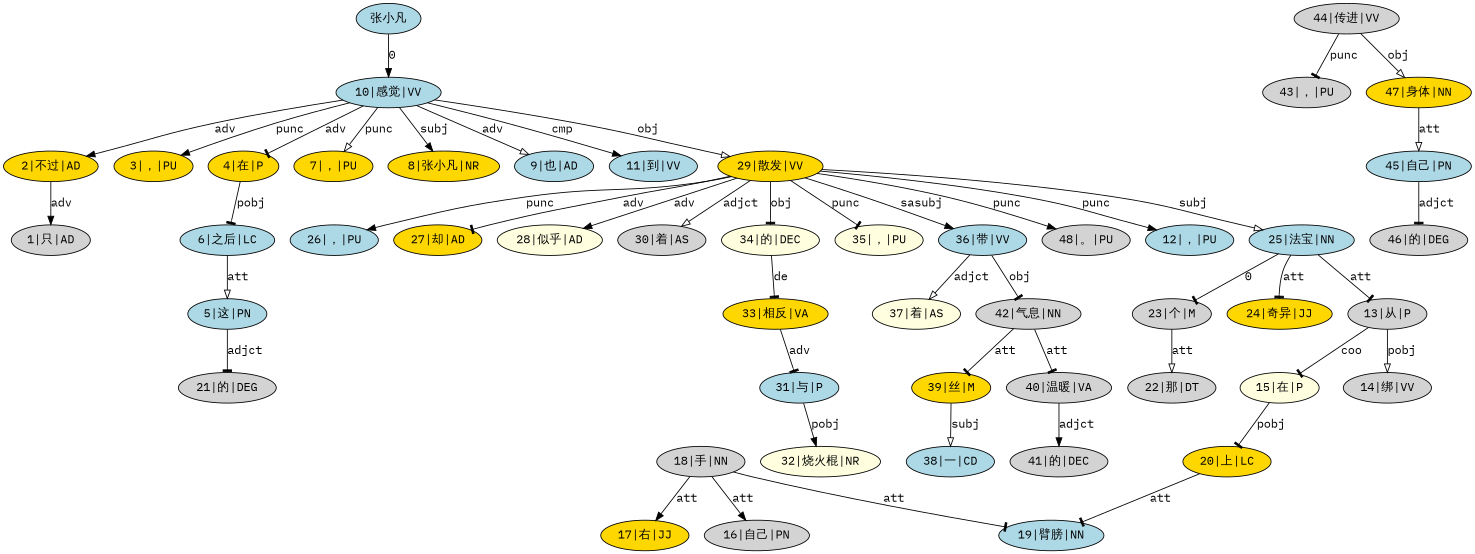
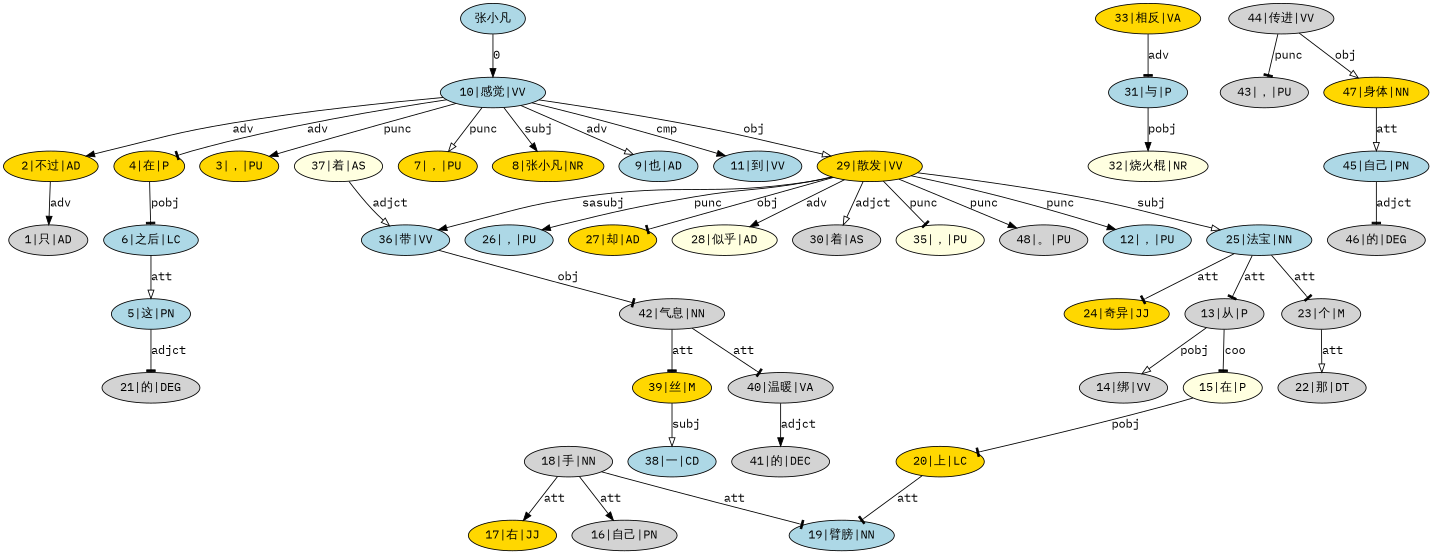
  digraph {
    fontname="IBM Plex Mono"
    node [fillcolor=lightgrey fontname="IBM Plex Mono" style=filled]
    edge [arrowhead=tee fontname="IBM Plex Mono"]
    "10|感觉|VV" [fillcolor=lightblue]
    "2|不过|AD" [fillcolor=gold]
    "3|，|PU" [fillcolor=gold]
    "4|在|P" [fillcolor=gold]
    "7|，|PU" [fillcolor=gold]
    "8|张小凡|NR" [fillcolor=gold]
    "9|也|AD" [fillcolor=lightblue]
    "11|到|VV" [fillcolor=lightblue]
    "29|散发|VV" [fillcolor=gold]
    n10 [fillcolor=lightblue label="张小凡"]
    "1|只|AD"
    "6|之后|LC" [fillcolor=lightblue]
    "5|这|PN" [fillcolor=lightblue]
    "21|的|DEG"
    "12|，|PU" [fillcolor=lightblue]
    "25|法宝|NN" [fillcolor=lightblue]
    "26|，|PU" [fillcolor=lightblue]
    "27|却|AD" [fillcolor=gold]
    "28|似乎|AD" [fillcolor=lightyellow]
    "30|着|AS"
-   "34|的|DEC" [fillcolor=lightyellow]
    "35|，|PU" [fillcolor=lightyellow]
    "36|带|VV" [fillcolor=lightblue]
    "48|。|PU"
    "13|从|P"
    "14|绑|VV"
    "15|在|P" [fillcolor=lightyellow]
    "20|上|LC" [fillcolor=gold]
    "19|臂膀|NN" [fillcolor=lightblue]
    "17|右|JJ" [fillcolor=gold]
    "18|手|NN"
    "16|自己|PN"
    "23|个|M"
    "22|那|DT"
    "24|奇异|JJ" [fillcolor=gold]
    "33|相反|VA" [fillcolor=gold]
    "37|着|AS" [fillcolor=lightyellow]
    "42|气息|NN"
    "31|与|P" [fillcolor=lightblue]
    "32|烧火棍|NR" [fillcolor=lightyellow]
    "39|丝|M" [fillcolor=gold]
    "40|温暖|VA"
    "38|一|CD" [fillcolor=lightblue]
    "41|的|DEC"
    "44|传进|VV"
    "43|，|PU"
    "47|身体|NN" [fillcolor=gold]
    "45|自己|PN" [fillcolor=lightblue]
    "46|的|DEG"
    "10|感觉|VV" -> "2|不过|AD" [arrowhead=normal label=adv]
    "10|感觉|VV" -> "3|，|PU" [arrowhead=normal label=punc]
    "10|感觉|VV" -> "4|在|P" [label=adv]
    "10|感觉|VV" -> "7|，|PU" [arrowhead=onormal label=punc]
    "10|感觉|VV" -> "8|张小凡|NR" [arrowhead=normal label=subj]
    "10|感觉|VV" -> "9|也|AD" [arrowhead=onormal label=adv]
    "10|感觉|VV" -> "11|到|VV" [arrowhead=normal label=cmp]
    "10|感觉|VV" -> "29|散发|VV" [arrowhead=onormal label=obj]
    "2|不过|AD" -> "1|只|AD" [arrowhead=normal label=adv]
    "4|在|P" -> "6|之后|LC" [label=pobj]
    "29|散发|VV" -> "12|，|PU" [arrowhead=normal label=punc]
    "29|散发|VV" -> "25|法宝|NN" [arrowhead=onormal label=subj]
    "29|散发|VV" -> "26|，|PU" [arrowhead=normal label=punc]
-   "29|散发|VV" -> "27|却|AD" [label=adv]
+   "29|散发|VV" -> "27|却|AD" [label=obj]
    "29|散发|VV" -> "28|似乎|AD" [arrowhead=normal label=adv]
    "29|散发|VV" -> "30|着|AS" [arrowhead=onormal label=adjct]
-   "29|散发|VV" -> "34|的|DEC" [label=obj]
    "29|散发|VV" -> "35|，|PU" [label=punc]
    "29|散发|VV" -> "36|带|VV" [arrowhead=normal label=sasubj]
    "29|散发|VV" -> "48|。|PU" [arrowhead=normal label=punc]
    n10 -> "10|感觉|VV" [arrowhead=normal label=0]
    "6|之后|LC" -> "5|这|PN" [arrowhead=onormal label=att]
    "5|这|PN" -> "21|的|DEG" [label=adjct]
    "25|法宝|NN" -> "13|从|P" [label=att]
-   "25|法宝|NN" -> "23|个|M" [label=0]
+   "25|法宝|NN" -> "23|个|M" [label=att]
    "25|法宝|NN" -> "24|奇异|JJ" [label=att]
-   "34|的|DEC" -> "33|相反|VA" [label=de]
-   "36|带|VV" -> "37|着|AS" [arrowhead=onormal label=adjct]
+   "37|着|AS" -> "36|带|VV" [arrowhead=onormal label=adjct]
    "36|带|VV" -> "42|气息|NN" [label=obj]
    "13|从|P" -> "14|绑|VV" [arrowhead=onormal label=pobj]
    "13|从|P" -> "15|在|P" [label=coo]
    "15|在|P" -> "20|上|LC" [label=pobj]
    "20|上|LC" -> "19|臂膀|NN" [label=att]
    "18|手|NN" -> "19|臂膀|NN" [label=att]
    "18|手|NN" -> "17|右|JJ" [arrowhead=normal label=att]
    "18|手|NN" -> "16|自己|PN" [arrowhead=normal label=att]
    "23|个|M" -> "22|那|DT" [arrowhead=onormal label=att]
    "33|相反|VA" -> "31|与|P" [label=adv]
    "42|气息|NN" -> "39|丝|M" [label=att]
    "42|气息|NN" -> "40|温暖|VA" [label=att]
    "31|与|P" -> "32|烧火棍|NR" [arrowhead=normal label=pobj]
    "39|丝|M" -> "38|一|CD" [arrowhead=onormal label=subj]
    "40|温暖|VA" -> "41|的|DEC" [arrowhead=normal label=adjct]
    "44|传进|VV" -> "43|，|PU" [label=punc]
    "44|传进|VV" -> "47|身体|NN" [arrowhead=onormal label=obj]
    "47|身体|NN" -> "45|自己|PN" [arrowhead=onormal label=att]
    "45|自己|PN" -> "46|的|DEG" [label=adjct]
  }
